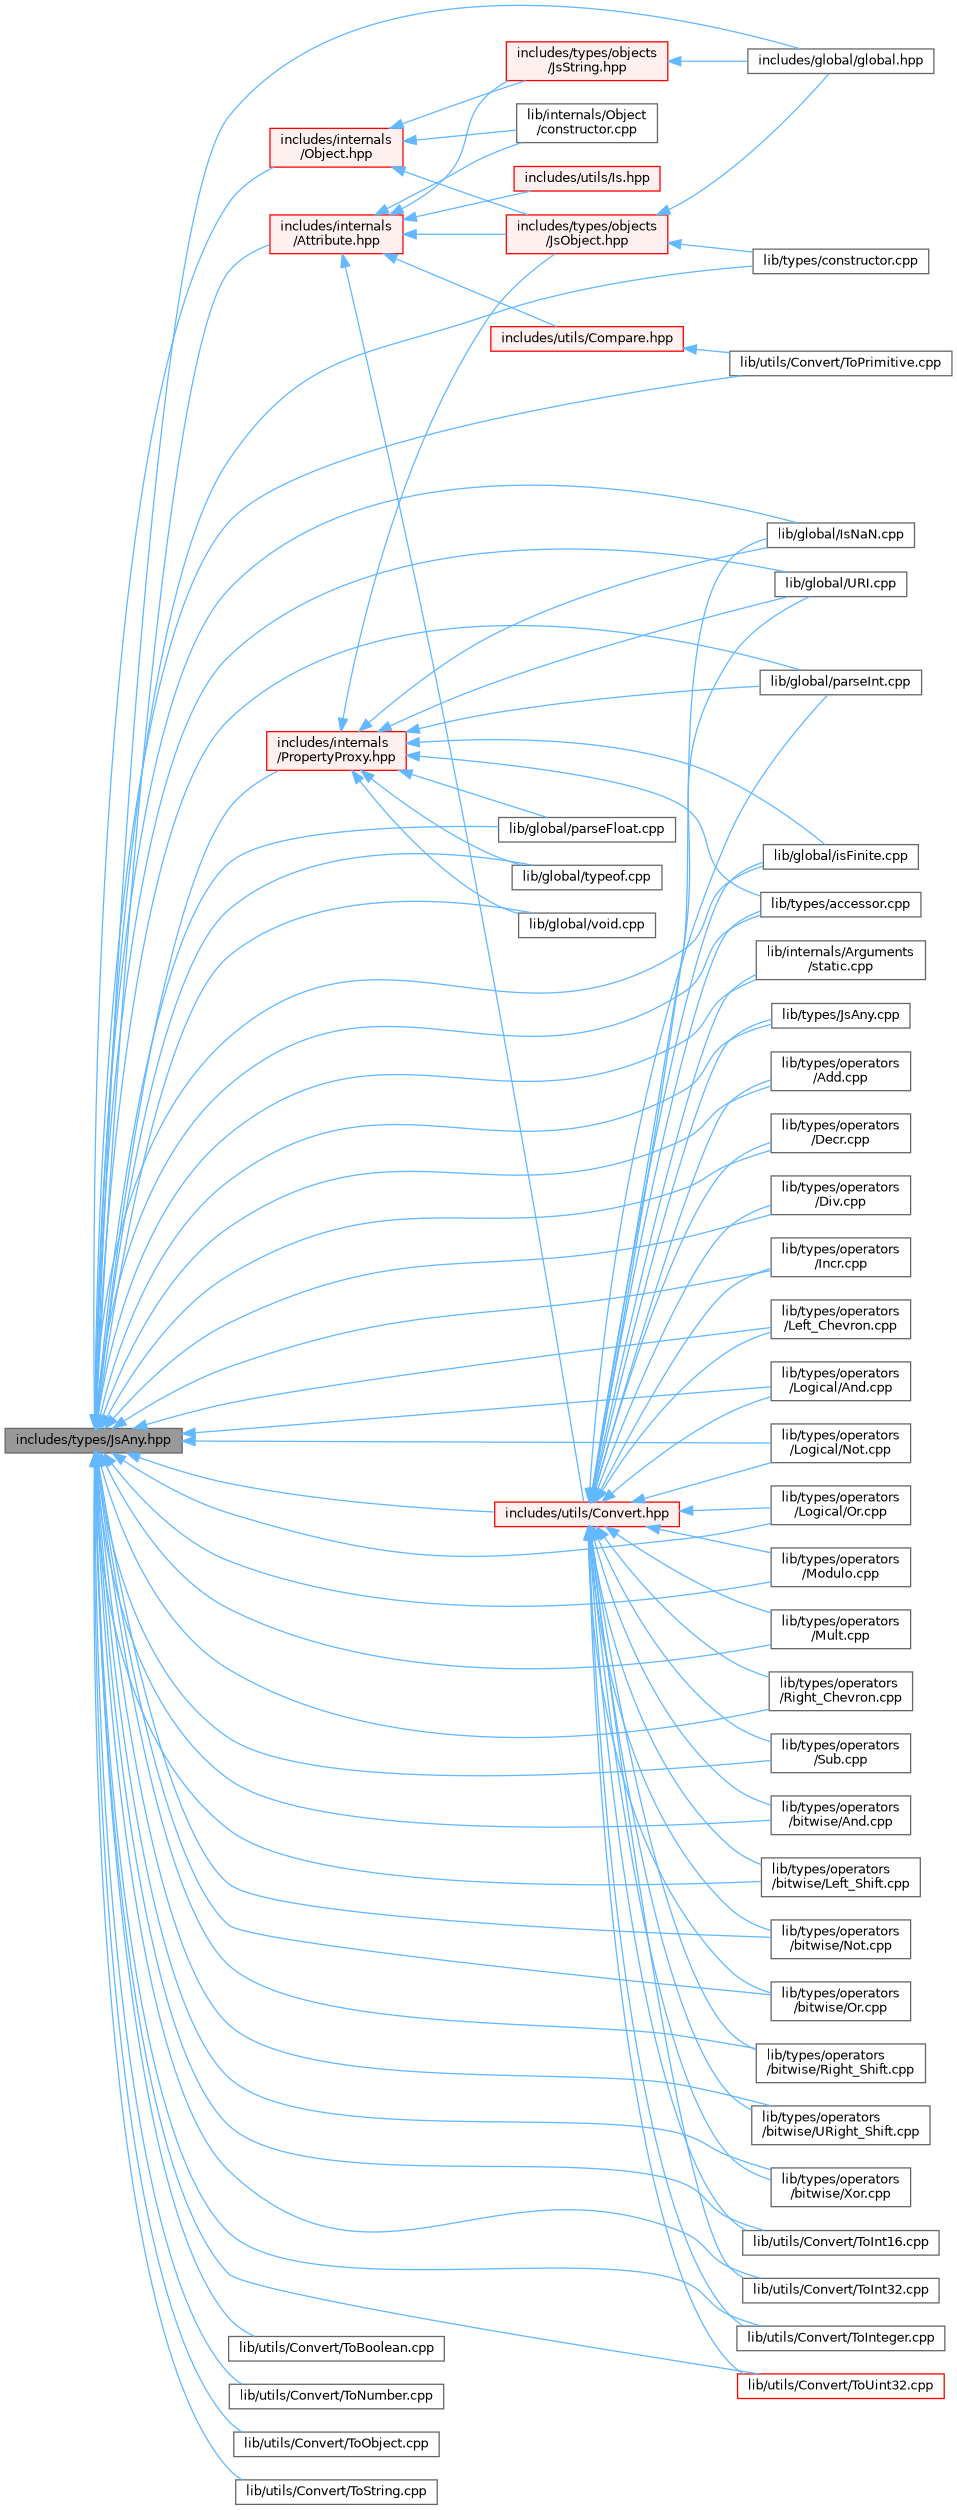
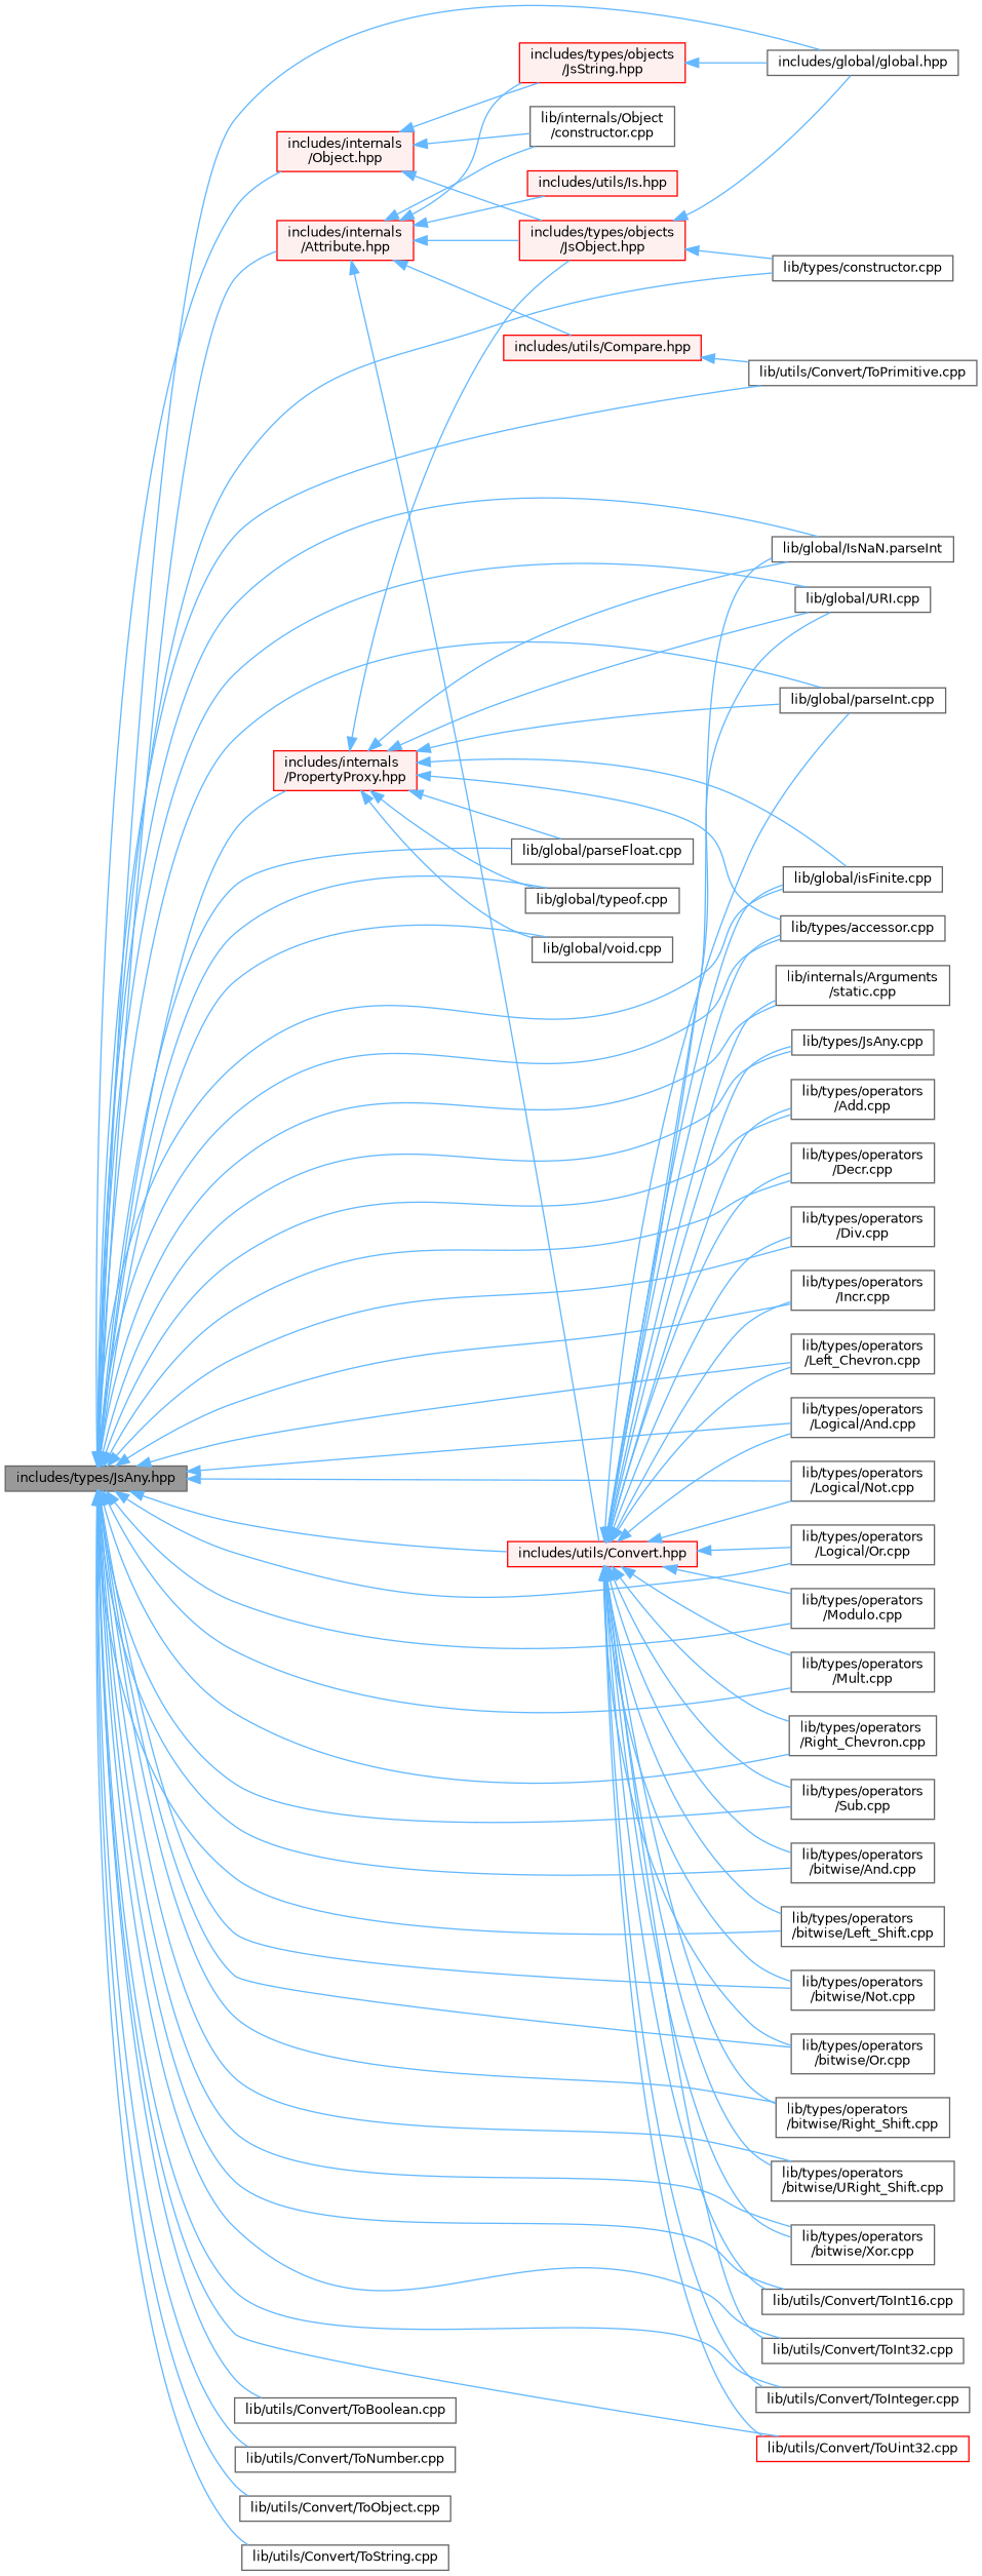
  digraph {
    rankdir=LR
    node [color=grey40 fillcolor=white fontname=Helvetica fontsize=10 shape=box style=filled]
    edge [color=steelblue1 dir=back fontname=Helvetica fontsize=10 labelfontname=Helvetica labelfontsize=10 style=solid]
    n1 [color=gray40 fillcolor=grey60 fontcolor=black height=0.2 label="includes/types/JsAny.hpp" width=0.4]
    n2 [height=0.2 label="includes/global/global.hpp" width=0.4]
    n3 [color=red fillcolor="#FFF0F0" height=0.2 label="includes/internals\l/Attribute.hpp" width=0.4]
    n4 [height=0.2 label="lib/types/constructor.cpp" width=0.4]
    n5 [height=0.2 label="lib/utils/Convert/ToPrimitive.cpp" width=0.4]
    n6 [color=red fillcolor="#FFF0F0" height=0.2 label="includes/utils/Convert.hpp" width=0.4]
-   n7 [height=0.2 label="lib/global/IsNaN.cpp" width=0.4]
+   n7 [height=0.2 label="lib/global/IsNaN.parseInt" width=0.4]
    n8 [height=0.2 label="lib/global/URI.cpp" width=0.4]
    n9 [height=0.2 label="lib/global/isFinite.cpp" width=0.4]
    n10 [height=0.2 label="lib/global/parseInt.cpp" width=0.4]
    n11 [height=0.2 label="lib/internals/Arguments\l/static.cpp" width=0.4]
    n12 [height=0.2 label="lib/types/JsAny.cpp" width=0.4]
    n13 [height=0.2 label="lib/types/accessor.cpp" width=0.4]
    n14 [height=0.2 label="lib/types/operators\l/Add.cpp" width=0.4]
    n15 [height=0.2 label="lib/types/operators\l/Decr.cpp" width=0.4]
    n16 [height=0.2 label="lib/types/operators\l/Div.cpp" width=0.4]
    n17 [height=0.2 label="lib/types/operators\l/Incr.cpp" width=0.4]
    n18 [height=0.2 label="lib/types/operators\l/Left_Chevron.cpp" width=0.4]
    n19 [height=0.2 label="lib/types/operators\l/Logical/And.cpp" width=0.4]
    n20 [height=0.2 label="lib/types/operators\l/Logical/Not.cpp" width=0.4]
    n21 [height=0.2 label="lib/types/operators\l/Logical/Or.cpp" width=0.4]
    n22 [height=0.2 label="lib/types/operators\l/Modulo.cpp" width=0.4]
    n23 [height=0.2 label="lib/types/operators\l/Mult.cpp" width=0.4]
    n24 [height=0.2 label="lib/types/operators\l/Right_Chevron.cpp" width=0.4]
    n25 [height=0.2 label="lib/types/operators\l/Sub.cpp" width=0.4]
    n26 [height=0.2 label="lib/types/operators\l/bitwise/And.cpp" width=0.4]
    n27 [height=0.2 label="lib/types/operators\l/bitwise/Left_Shift.cpp" width=0.4]
    n28 [height=0.2 label="lib/types/operators\l/bitwise/Not.cpp" width=0.4]
    n29 [height=0.2 label="lib/types/operators\l/bitwise/Or.cpp" width=0.4]
    n30 [height=0.2 label="lib/types/operators\l/bitwise/Right_Shift.cpp" width=0.4]
    n31 [height=0.2 label="lib/types/operators\l/bitwise/URight_Shift.cpp" width=0.4]
    n32 [height=0.2 label="lib/types/operators\l/bitwise/Xor.cpp" width=0.4]
    n33 [height=0.2 label="lib/utils/Convert/ToInt16.cpp" width=0.4]
    n34 [height=0.2 label="lib/utils/Convert/ToInt32.cpp" width=0.4]
    n35 [height=0.2 label="lib/utils/Convert/ToInteger.cpp" width=0.4]
    n36 [color=red height=0.2 label="lib/utils/Convert/ToUint32.cpp" width=0.4]
    n37 [color=red fillcolor="#FFF0F0" height=0.2 label="includes/internals\l/Object.hpp" width=0.4]
    n38 [color=red fillcolor="#FFF0F0" height=0.2 label="includes/internals\l/PropertyProxy.hpp" width=0.4]
    n39 [height=0.2 label="lib/global/parseFloat.cpp" width=0.4]
    n40 [height=0.2 label="lib/global/typeof.cpp" width=0.4]
    n41 [height=0.2 label="lib/global/void.cpp" width=0.4]
    n42 [height=0.2 label="lib/utils/Convert/ToBoolean.cpp" width=0.4]
    n43 [height=0.2 label="lib/utils/Convert/ToNumber.cpp" width=0.4]
    n44 [height=0.2 label="lib/utils/Convert/ToObject.cpp" width=0.4]
    n45 [height=0.2 label="lib/utils/Convert/ToString.cpp" width=0.4]
    n46 [color=red fillcolor="#FFF0F0" height=0.2 label="includes/types/objects\l/JsObject.hpp" width=0.4]
    n47 [color=red fillcolor="#FFF0F0" height=0.2 label="includes/types/objects\l/JsString.hpp" width=0.4]
    n48 [color=red fillcolor="#FFF0F0" height=0.2 label="includes/utils/Compare.hpp" width=0.4]
    n49 [color=red fillcolor="#FFF0F0" height=0.2 label="includes/utils/Is.hpp" width=0.4]
    n50 [height=0.2 label="lib/internals/Object\l/constructor.cpp" width=0.4]
    n1 -> n2
    n1 -> n3
    n1 -> n4
    n1 -> n5
    n1 -> n6
    n1 -> n7
    n1 -> n8
    n1 -> n9
    n1 -> n10
    n1 -> n11
    n1 -> n12
    n1 -> n13
    n1 -> n14
    n1 -> n15
    n1 -> n16
    n1 -> n17
    n1 -> n18
    n1 -> n19
    n1 -> n20
    n1 -> n21
    n1 -> n22
    n1 -> n23
    n1 -> n24
    n1 -> n25
    n1 -> n26
    n1 -> n27
    n1 -> n28
    n1 -> n29
    n1 -> n30
    n1 -> n31
    n1 -> n32
    n1 -> n33
    n1 -> n34
    n1 -> n35
    n1 -> n36
    n1 -> n37
    n1 -> n38
    n1 -> n39
    n1 -> n40
    n1 -> n41
    n1 -> n42
    n1 -> n43
    n1 -> n44
    n1 -> n45
    n3 -> n6
    n3 -> n46
    n3 -> n47
    n3 -> n48
    n3 -> n49
    n3 -> n50
    n6 -> n7
    n6 -> n8
    n6 -> n9
    n6 -> n10
    n6 -> n11
    n6 -> n12
    n6 -> n13
    n6 -> n14
    n6 -> n15
    n6 -> n16
    n6 -> n17
    n6 -> n18
    n6 -> n19
    n6 -> n20
    n6 -> n21
    n6 -> n22
    n6 -> n23
    n6 -> n24
    n6 -> n25
    n6 -> n26
    n6 -> n27
    n6 -> n28
    n6 -> n29
    n6 -> n30
    n6 -> n31
    n6 -> n32
    n6 -> n33
    n6 -> n34
    n6 -> n35
    n6 -> n36
    n37 -> n46
    n37 -> n47
    n37 -> n50
    n38 -> n7
    n38 -> n8
    n38 -> n9
    n38 -> n10
    n38 -> n13
    n38 -> n39
    n38 -> n40
    n38 -> n41
    n38 -> n46
    n46 -> n2
    n46 -> n4
    n47 -> n2
    n48 -> n5
  }
